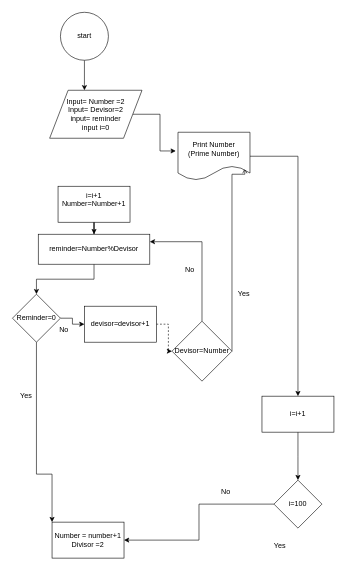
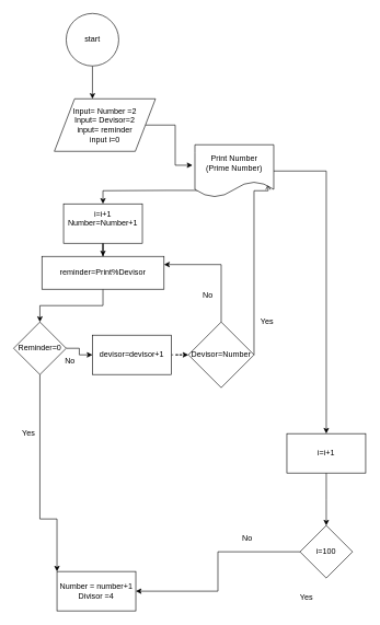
  <mxCell id="0" />
  <mxCell id="1" parent="0" />
  <mxCell id="2" value="" style="edgeStyle=orthogonalEdgeStyle;rounded=0;orthogonalLoop=1;jettySize=auto;html=1;" edge="1" parent="1" source="3" target="6"><mxGeometry relative="1" as="geometry"><Array as="points"><mxPoint x="140" y="140" /><mxPoint x="140" y="140" /></Array></mxGeometry></mxCell>
  <mxCell id="3" value="start" style="ellipse;whiteSpace=wrap;html=1;aspect=fixed;" vertex="1" parent="1"><mxGeometry x="100" y="20" width="80" height="80" as="geometry" /></mxCell>
+ <mxCell id="4" value="" style="edgeStyle=orthogonalEdgeStyle;rounded=0;orthogonalLoop=1;jettySize=auto;html=1;entryX=0.5;entryY=0;entryDx=0;entryDy=0;exitX=0.462;exitY=0.869;exitDx=0;exitDy=0;exitPerimeter=0;" edge="1" parent="1" source="29" target="12"><mxGeometry relative="1" as="geometry"><mxPoint x="140.5" y="290" as="targetPoint" /><Array as="points"><mxPoint x="256" y="290" /><mxPoint x="156" y="290" /></Array></mxGeometry></mxCell>
  <mxCell id="5" value="" style="edgeStyle=orthogonalEdgeStyle;rounded=0;orthogonalLoop=1;jettySize=auto;html=1;entryX=-0.031;entryY=0.39;entryDx=0;entryDy=0;entryPerimeter=0;" edge="1" parent="1" source="6" target="29"><mxGeometry relative="1" as="geometry" /></mxCell>
  <mxCell id="6" value="Input= Number =2&lt;br&gt;Input= Devisor=2&lt;br&gt;input= reminder&lt;br&gt;input i=0&lt;br&gt;" style="shape=parallelogram;perimeter=parallelogramPerimeter;whiteSpace=wrap;html=1;" vertex="1" parent="1"><mxGeometry x="82" y="150" width="154" height="80" as="geometry" /></mxCell>
  <mxCell id="7" style="edgeStyle=orthogonalEdgeStyle;rounded=0;orthogonalLoop=1;jettySize=auto;html=1;" edge="1" parent="1" source="9"><mxGeometry relative="1" as="geometry"><mxPoint x="86" y="870" as="targetPoint" /><Array as="points"><mxPoint x="60" y="790" /><mxPoint x="86" y="790" /></Array></mxGeometry></mxCell>
  <mxCell id="8" value="" style="edgeStyle=orthogonalEdgeStyle;rounded=0;orthogonalLoop=1;jettySize=auto;html=1;" edge="1" parent="1" source="9" target="18"><mxGeometry relative="1" as="geometry" /></mxCell>
  <mxCell id="9" value="Reminder=0" style="rhombus;whiteSpace=wrap;html=1;" vertex="1" parent="1"><mxGeometry x="20" y="490" width="80" height="80" as="geometry" /></mxCell>
  <mxCell id="10" value="Yes" style="text;html=1;strokeColor=none;fillColor=none;align=center;verticalAlign=middle;whiteSpace=wrap;rounded=0;" vertex="1" parent="1"><mxGeometry x="386" y="479.5" width="40" height="20" as="geometry" /></mxCell>
  <mxCell id="11" value="" style="edgeStyle=orthogonalEdgeStyle;rounded=0;orthogonalLoop=1;jettySize=auto;html=1;" edge="1" parent="1" source="12" target="14"><mxGeometry relative="1" as="geometry" /></mxCell>
  <mxCell id="12" value="i=i+1&lt;br&gt;Number=Number+1&lt;br&gt;&lt;br&gt;" style="rounded=0;whiteSpace=wrap;html=1;" vertex="1" parent="1"><mxGeometry x="96" y="310" width="120" height="60" as="geometry" /></mxCell>
  <mxCell id="13" style="edgeStyle=orthogonalEdgeStyle;rounded=0;orthogonalLoop=1;jettySize=auto;html=1;entryX=0.5;entryY=0;entryDx=0;entryDy=0;" edge="1" parent="1" source="14" target="9"><mxGeometry relative="1" as="geometry" /></mxCell>
- <mxCell id="14" value="reminder=Number%Devisor" style="rounded=0;whiteSpace=wrap;html=1;" vertex="1" parent="1"><mxGeometry x="63" y="390" width="186" height="50" as="geometry" /></mxCell>
+ <mxCell id="14" value="reminder=Print%Devisor" style="rounded=0;whiteSpace=wrap;html=1;" vertex="1" parent="1"><mxGeometry x="63" y="390" width="186" height="50" as="geometry" /></mxCell>
  <mxCell id="15" value="No" style="text;html=1;strokeColor=none;fillColor=none;align=center;verticalAlign=middle;whiteSpace=wrap;rounded=0;" vertex="1" parent="1"><mxGeometry x="86" y="540" width="40" height="20" as="geometry" /></mxCell>
  <mxCell id="16" value="" style="edgeStyle=orthogonalEdgeStyle;rounded=0;orthogonalLoop=1;jettySize=auto;html=1;entryX=0.928;entryY=0.754;entryDx=0;entryDy=0;entryPerimeter=0;endArrow=open;" edge="1" parent="1" source="20" target="29"><mxGeometry relative="1" as="geometry"><mxPoint x="446" y="540" as="targetPoint" /><Array as="points"><mxPoint x="386" y="290" /><mxPoint x="407" y="290" /></Array></mxGeometry></mxCell>
  <mxCell id="17" value="" style="edgeStyle=orthogonalEdgeStyle;rounded=0;orthogonalLoop=1;jettySize=auto;html=1;dashed=1;" edge="1" parent="1" source="18" target="20"><mxGeometry relative="1" as="geometry" /></mxCell>
  <mxCell id="18" value="devisor=devisor+1" style="rounded=0;whiteSpace=wrap;html=1;" vertex="1" parent="1"><mxGeometry x="140" y="510" width="120" height="60" as="geometry" /></mxCell>
  <mxCell id="19" value="" style="edgeStyle=orthogonalEdgeStyle;rounded=0;orthogonalLoop=1;jettySize=auto;html=1;entryX=1;entryY=0.25;entryDx=0;entryDy=0;" edge="1" parent="1" source="20" target="14"><mxGeometry relative="1" as="geometry"><mxPoint x="336" y="410" as="targetPoint" /><Array as="points"><mxPoint x="336" y="403" /></Array></mxGeometry></mxCell>
- <mxCell id="20" value="&lt;span&gt;Devisor=Number&lt;/span&gt;" style="rhombus;whiteSpace=wrap;html=1;" vertex="1" parent="1"><mxGeometry x="286" y="535" width="100" height="100" as="geometry" /></mxCell>
+ <mxCell id="20" value="&lt;span&gt;Devisor=Number&lt;/span&gt;" style="rhombus;whiteSpace=wrap;html=1;" vertex="1" parent="1"><mxGeometry x="286" y="490" width="100" height="100" as="geometry" /></mxCell>
  <mxCell id="21" value="" style="edgeStyle=orthogonalEdgeStyle;rounded=0;orthogonalLoop=1;jettySize=auto;html=1;" edge="1" parent="1" source="22"><mxGeometry relative="1" as="geometry"><mxPoint x="496" y="800" as="targetPoint" /></mxGeometry></mxCell>
  <mxCell id="22" value="i=i+1" style="rounded=0;whiteSpace=wrap;html=1;" vertex="1" parent="1"><mxGeometry x="436" y="660" width="120" height="60" as="geometry" /></mxCell>
  <mxCell id="23" value="" style="edgeStyle=orthogonalEdgeStyle;rounded=0;orthogonalLoop=1;jettySize=auto;html=1;" edge="1" parent="1" source="24" target="27"><mxGeometry relative="1" as="geometry"><mxPoint x="316" y="840" as="targetPoint" /></mxGeometry></mxCell>
  <mxCell id="24" value="i=100" style="rhombus;whiteSpace=wrap;html=1;" vertex="1" parent="1"><mxGeometry x="456" y="800" width="80" height="80" as="geometry" /></mxCell>
  <mxCell id="25" value="Yes" style="text;html=1;strokeColor=none;fillColor=none;align=center;verticalAlign=middle;whiteSpace=wrap;rounded=0;" vertex="1" parent="1"><mxGeometry x="446" y="900" width="40" height="20" as="geometry" /></mxCell>
  <mxCell id="26" value="No" style="text;html=1;strokeColor=none;fillColor=none;align=center;verticalAlign=middle;whiteSpace=wrap;rounded=0;" vertex="1" parent="1"><mxGeometry x="356" y="810" width="40" height="20" as="geometry" /></mxCell>
- <mxCell id="27" value="Number = number+1&lt;br&gt;Divisor =2&lt;br&gt;" style="rounded=0;whiteSpace=wrap;html=1;" vertex="1" parent="1"><mxGeometry x="86" y="870" width="120" height="60" as="geometry" /></mxCell>
+ <mxCell id="27" value="Number = number+1&lt;br&gt;Divisor =4&lt;br&gt;" style="rounded=0;whiteSpace=wrap;html=1;" vertex="1" parent="1"><mxGeometry x="86" y="870" width="120" height="60" as="geometry" /></mxCell>
  <mxCell id="28" value="" style="edgeStyle=orthogonalEdgeStyle;rounded=0;orthogonalLoop=1;jettySize=auto;html=1;" edge="1" parent="1" source="29" target="22"><mxGeometry relative="1" as="geometry"><mxPoint x="496" y="260" as="targetPoint" /></mxGeometry></mxCell>
  <mxCell id="29" value="Print Number&lt;br&gt;(Prime Number)&lt;br&gt;" style="shape=document;whiteSpace=wrap;html=1;boundedLbl=1;" vertex="1" parent="1"><mxGeometry x="296" y="220" width="120" height="80" as="geometry" /></mxCell>
  <mxCell id="30" value="No" style="text;html=1;strokeColor=none;fillColor=none;align=center;verticalAlign=middle;whiteSpace=wrap;rounded=0;" vertex="1" parent="1"><mxGeometry x="296" y="440" width="40" height="20" as="geometry" /></mxCell>
  <mxCell id="31" value="Yes" style="text;html=1;strokeColor=none;fillColor=none;align=center;verticalAlign=middle;whiteSpace=wrap;rounded=0;" vertex="1" parent="1"><mxGeometry x="23" y="650" width="40" height="20" as="geometry" /></mxCell>
